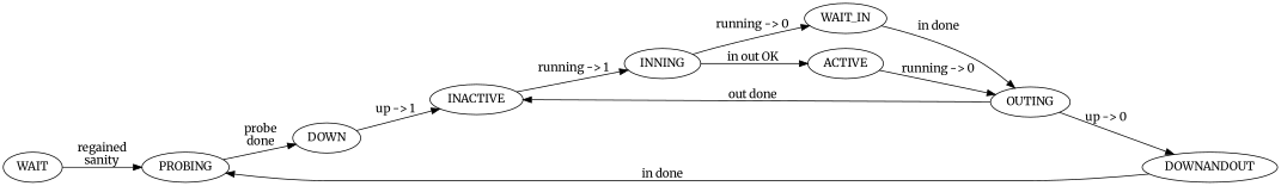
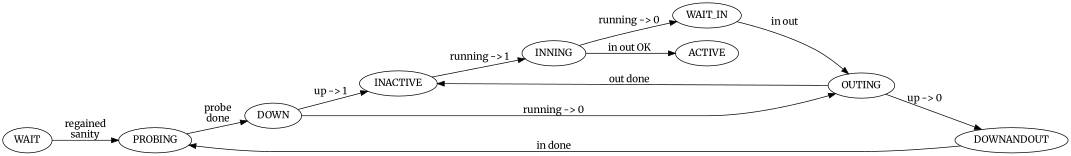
  digraph {
    fontname=Merriweather
    rankdir=LR
    node [fontname=Merriweather]
    edge [fontname=Merriweather]
    n1 [label=WAIT]
    n2 [label=PROBING]
    n3 [label=DOWN]
    n4 [label=INACTIVE]
    n5 [label=INNING]
    n6 [label=WAIT_IN]
    n7 [label=ACTIVE]
    n8 [label=OUTING]
    n9 [label=DOWNANDOUT]
    n1 -> n2 [label="regained\nsanity"]
    n2 -> n3 [label="probe\ndone"]
    n3 -> n4 [label="up -> 1"]
    n4 -> n5 [label="running -> 1"]
    n5 -> n6 [label="running -> 0"]
    n5 -> n7 [label="in out OK"]
-   n6 -> n8 [label="in done"]
-   n7 -> n8 [label="running -> 0"]
+   n6 -> n8 [label="in out"]
+   n3 -> n8 [label="running -> 0"]
    n8 -> n4 [label="out done"]
    n8 -> n9 [label="up -> 0"]
    n9 -> n2 [label="in done"]
  }
